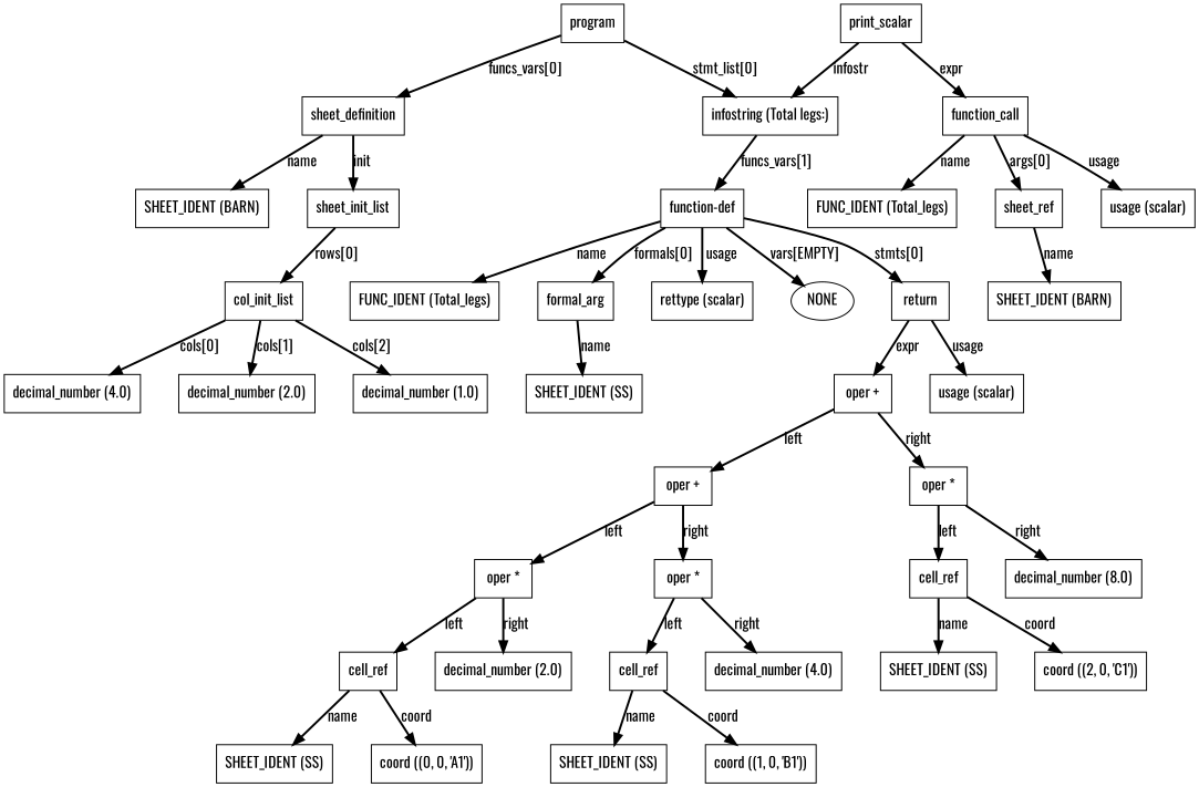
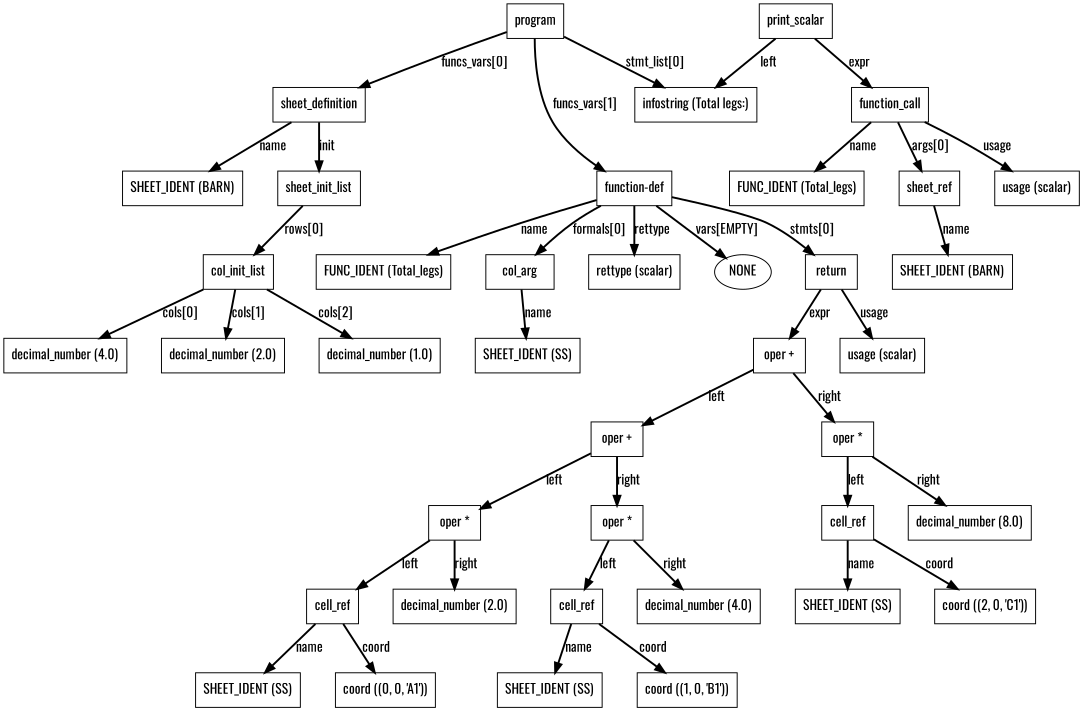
  digraph {
    clusterrank=local
    fontname=Oswald
    nodesep=0.5
    rankdir=TB
    ranksep=equally
    node [fontname=Oswald shape=box]
    edge [fontname=Oswald style=bold]
    n1 [label=program]
    n2 [label=sheet_definition]
    n3 [label="function-def"]
    n4 [label="infostring (Total legs:)"]
    n5 [label="SHEET_IDENT (BARN)"]
    n6 [label=sheet_init_list]
    n7 [label="FUNC_IDENT (Total_legs)"]
-   n8 [label=formal_arg]
+   n8 [label=col_arg]
    n9 [label="rettype (scalar)"]
    n10 [label=NONE shape=ellipse]
    n11 [label=return]
    n12 [label=print_scalar]
    n13 [label=function_call]
    n14 [label=col_init_list]
    n15 [label="decimal_number (4.0)"]
    n16 [label="decimal_number (2.0)"]
    n17 [label="decimal_number (1.0)"]
    n18 [label="SHEET_IDENT (SS)"]
    n19 [label="oper +"]
    n20 [label="usage (scalar)"]
    n21 [label="oper +"]
    n22 [label="oper *"]
    n23 [label="oper *"]
    n24 [label="oper *"]
    n25 [label=cell_ref]
    n26 [label="decimal_number (8.0)"]
    n27 [label=cell_ref]
    n28 [label="decimal_number (2.0)"]
    n29 [label=cell_ref]
    n30 [label="decimal_number (4.0)"]
    n31 [label="SHEET_IDENT (SS)"]
    n32 [label="coord ((0, 0, 'A1'))"]
    n33 [label="SHEET_IDENT (SS)"]
    n34 [label="coord ((1, 0, 'B1'))"]
    n35 [label="SHEET_IDENT (SS)"]
    n36 [label="coord ((2, 0, 'C1'))"]
    n37 [label="FUNC_IDENT (Total_legs)"]
    n38 [label=sheet_ref]
    n39 [label="usage (scalar)"]
    n40 [label="SHEET_IDENT (BARN)"]
    n1 -> n2 [label="funcs_vars[0]"]
-   n4 -> n3 [label="funcs_vars[1]"]
+   n1 -> n3 [label="funcs_vars[1]"]
    n1 -> n4 [label="stmt_list[0]"]
    n2 -> n5 [label=name]
    n2 -> n6 [label=init]
    n3 -> n7 [label=name]
    n3 -> n8 [label="formals[0]"]
-   n3 -> n9 [label=usage]
+   n3 -> n9 [label=rettype]
    n3 -> n10 [label="vars[EMPTY]"]
    n3 -> n11 [label="stmts[0]"]
    n6 -> n14 [label="rows[0]"]
    n8 -> n18 [label=name]
    n11 -> n19 [label=expr]
    n11 -> n20 [label=usage]
-   n12 -> n4 [label=infostr]
+   n12 -> n4 [label=left]
    n12 -> n13 [label=expr]
    n13 -> n37 [label=name]
    n13 -> n38 [label="args[0]"]
    n13 -> n39 [label=usage]
    n14 -> n15 [label="cols[0]"]
    n14 -> n16 [label="cols[1]"]
    n14 -> n17 [label="cols[2]"]
    n19 -> n21 [label=left]
    n19 -> n22 [label=right]
    n21 -> n23 [label=left]
    n21 -> n24 [label=right]
    n22 -> n25 [label=left]
    n22 -> n26 [label=right]
    n23 -> n27 [label=left]
    n23 -> n28 [label=right]
    n24 -> n29 [label=left]
    n24 -> n30 [label=right]
    n25 -> n35 [label=name]
    n25 -> n36 [label=coord]
    n27 -> n31 [label=name]
    n27 -> n32 [label=coord]
    n29 -> n33 [label=name]
    n29 -> n34 [label=coord]
    n38 -> n40 [label=name]
  }
